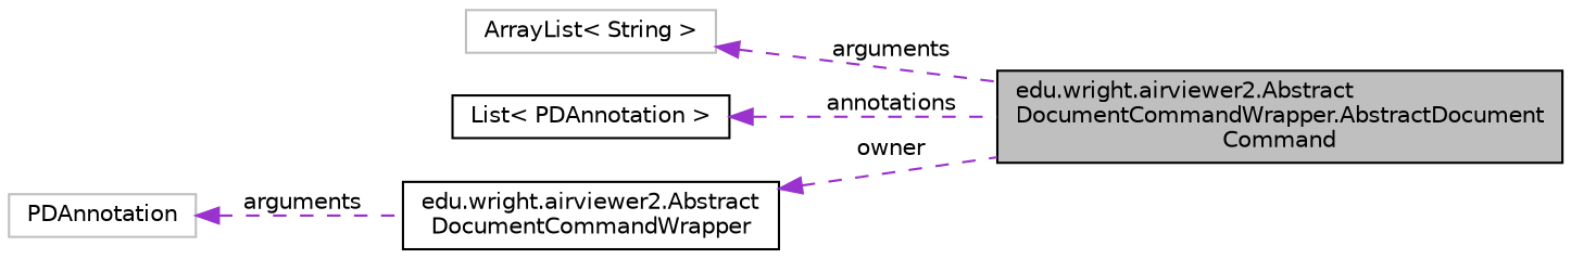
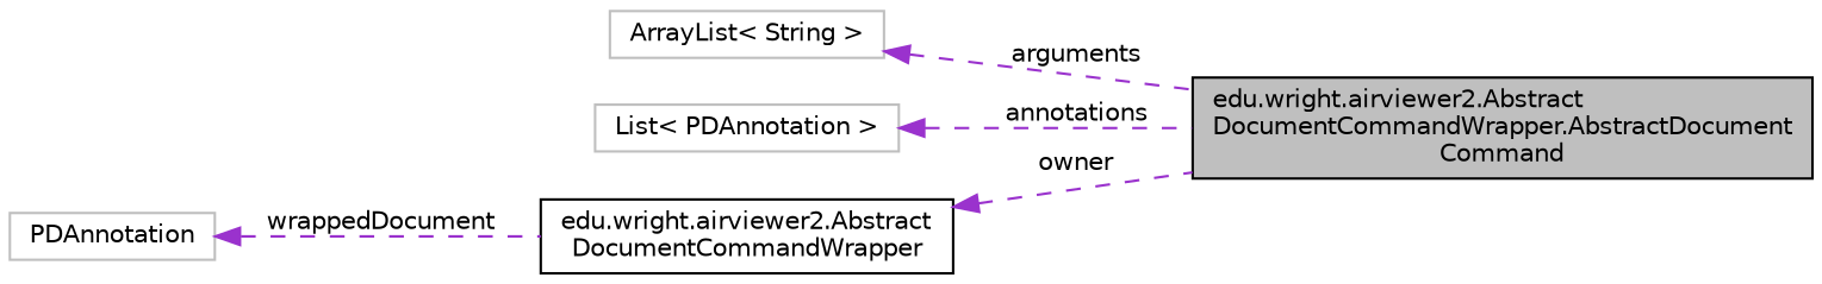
  digraph {
    rankdir=LR
    node [color=grey75 fillcolor=white fontname=Helvetica fontsize=10 shape=record style=filled]
    edge [color=darkorchid3 dir=back fontname=Helvetica fontsize=10 labelfontname=Helvetica labelfontsize=10 style=dashed]
    n1 [color=black fillcolor=grey75 fontcolor=black height=0.2 label="edu.wright.airviewer2.Abstract\lDocumentCommandWrapper.AbstractDocument\lCommand" width=0.4]
    n2 [height=0.2 label="ArrayList\< String \>" width=0.4]
-   n3 [color=black height=0.2 label="List\< PDAnnotation \>" width=0.4]
+   n3 [height=0.2 label="List\< PDAnnotation \>" width=0.4]
    n4 [color=black height=0.2 label="edu.wright.airviewer2.Abstract\lDocumentCommandWrapper" width=0.4]
    n5 [height=0.2 label=PDAnnotation width=0.4]
    n2 -> n1 [label=" arguments"]
    n3 -> n1 [label=" annotations"]
    n4 -> n1 [label=" owner"]
-   n5 -> n4 [label=" arguments"]
+   n5 -> n4 [label=" wrappedDocument"]
  }
